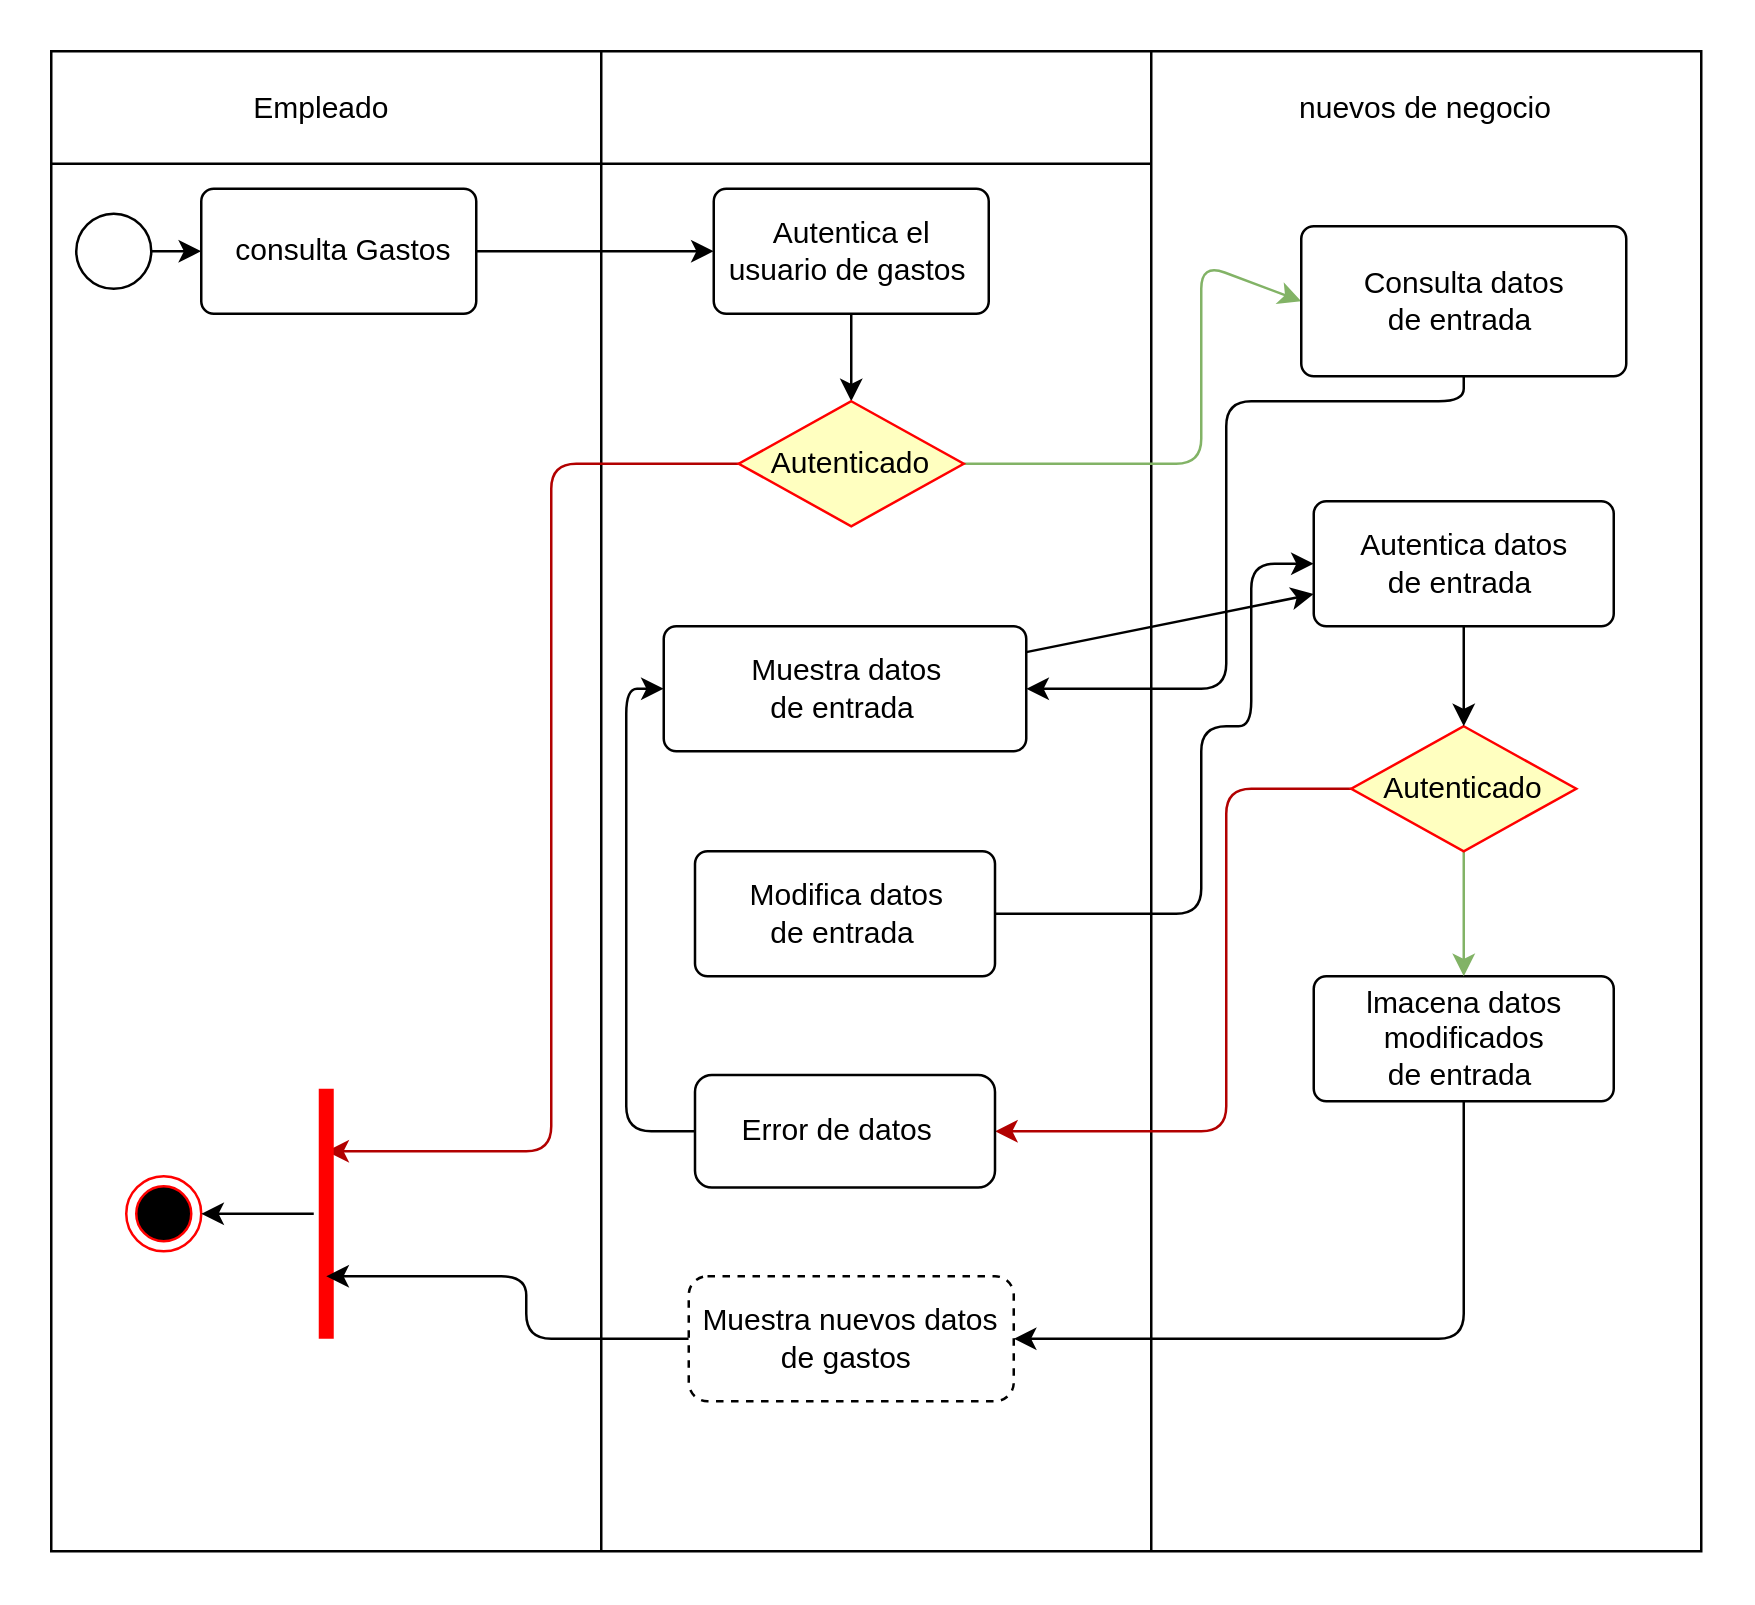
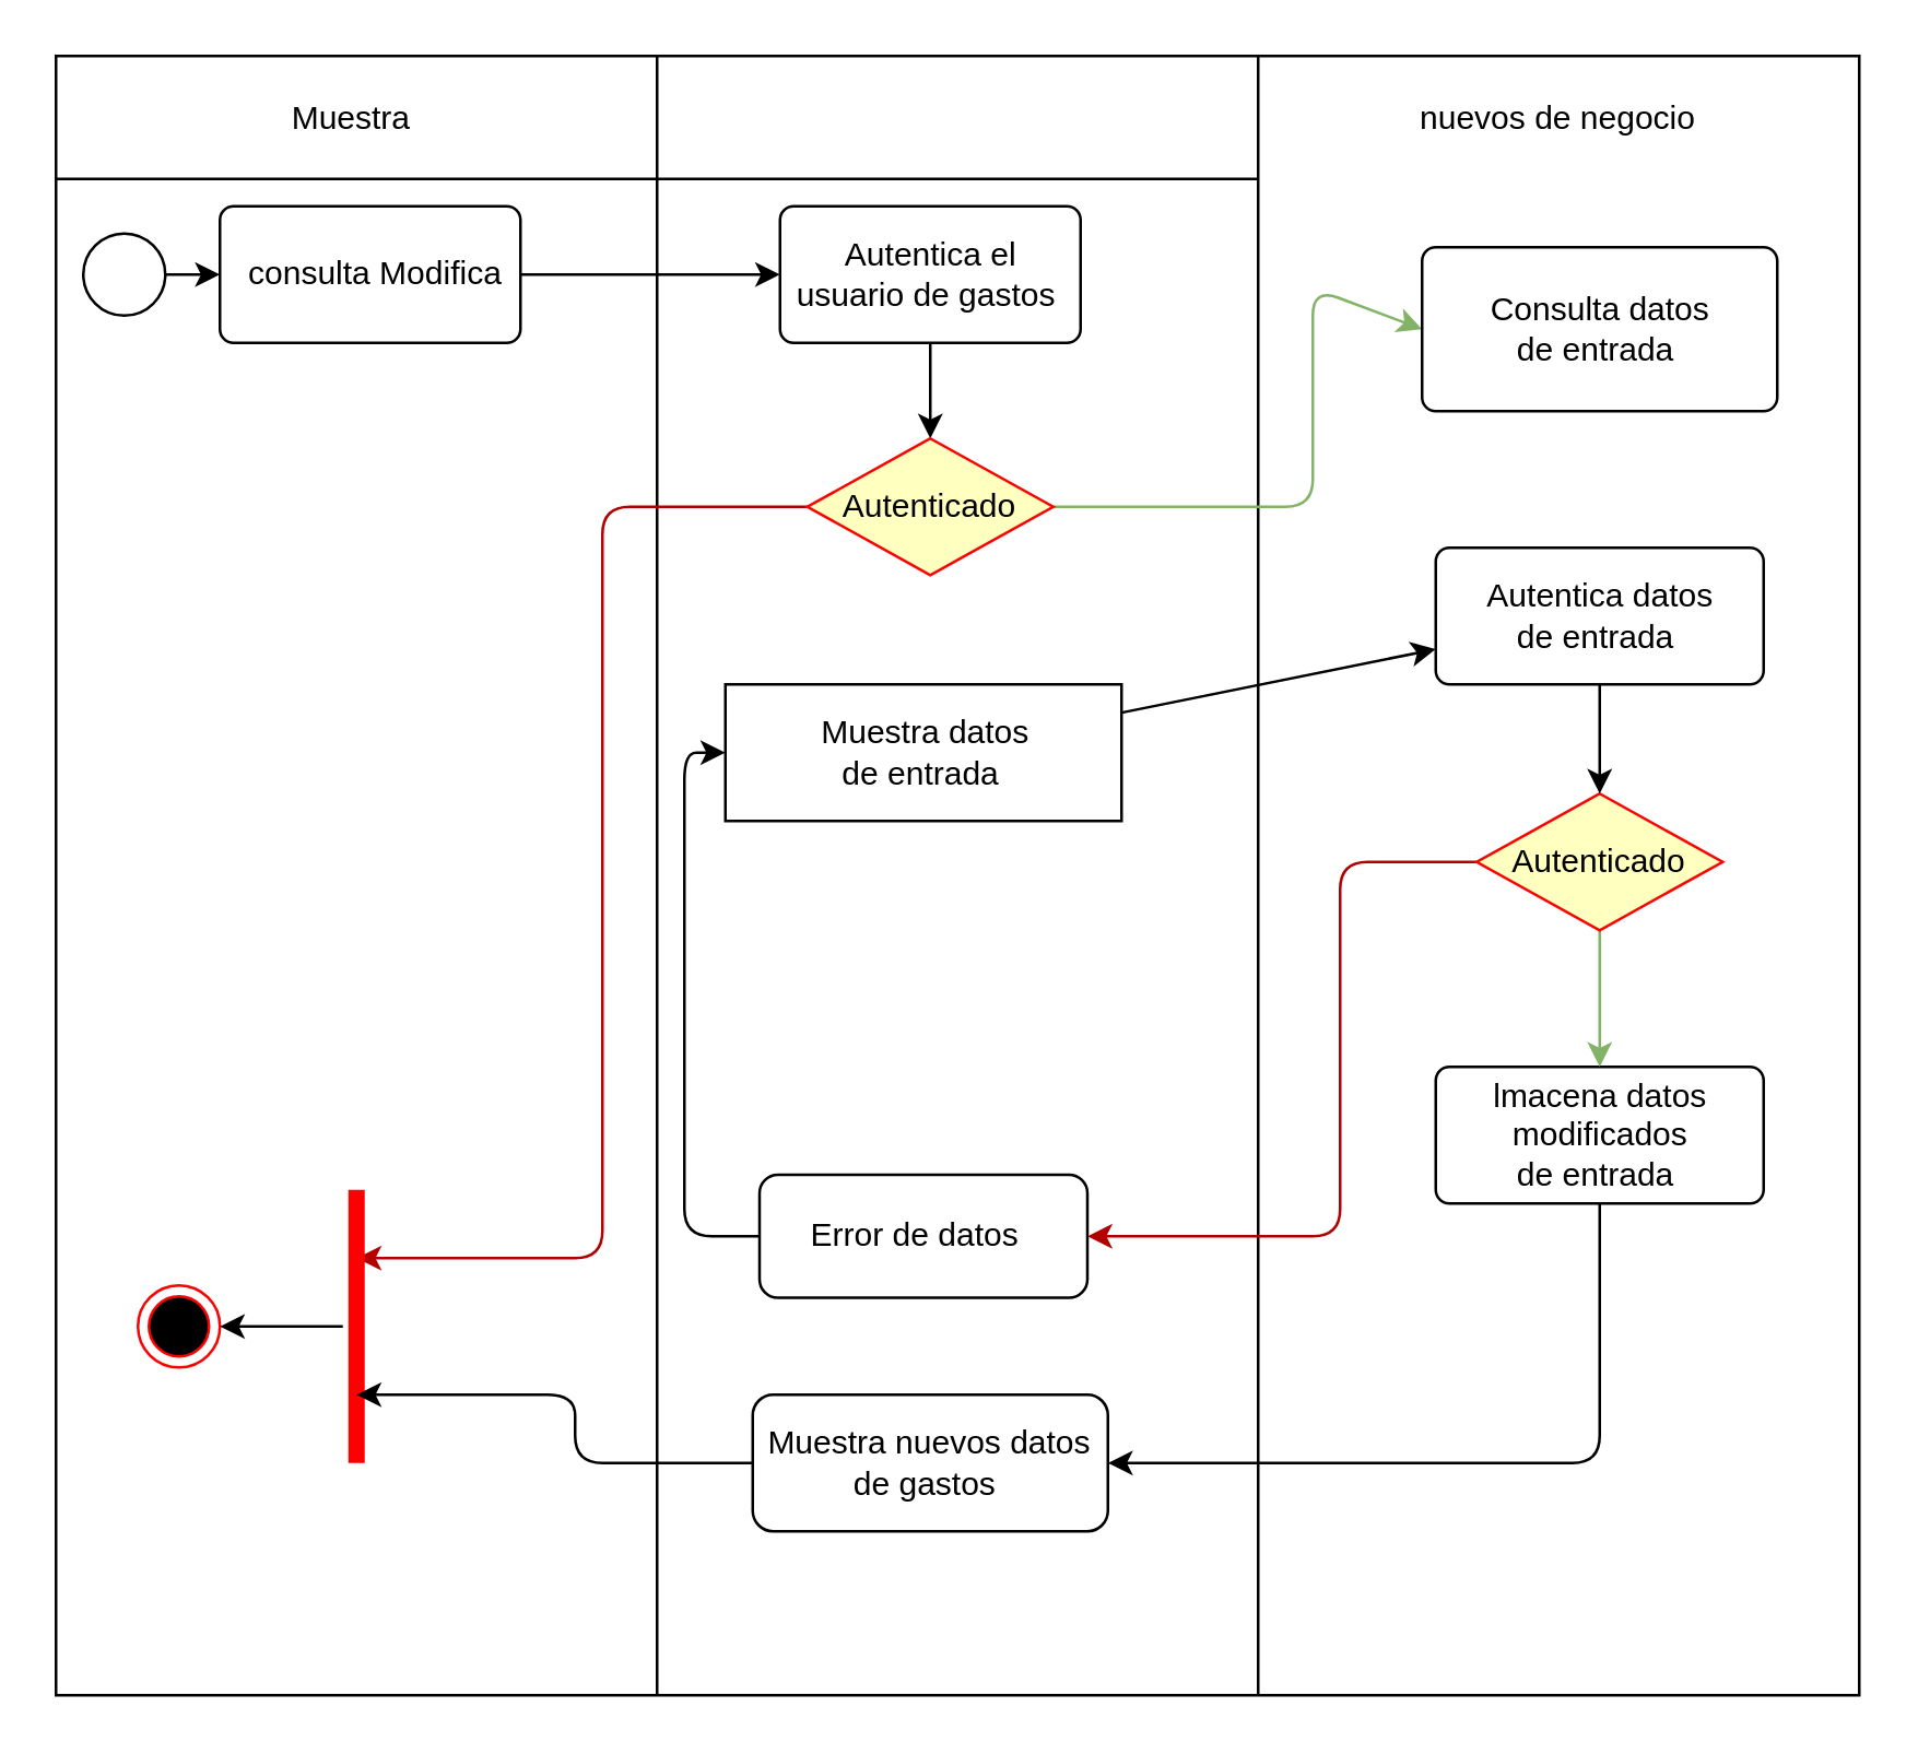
  <mxCell id="0" />
  <mxCell id="1" parent="0" />
  <mxCell id="2" value="" style="shape=table;startSize=0;container=1;collapsible=0;childLayout=tableLayout;" vertex="1" parent="1"><mxGeometry x="20" y="20" width="660" height="600" as="geometry" /></mxCell>
  <mxCell id="3" value="" style="shape=partialRectangle;collapsible=0;dropTarget=0;pointerEvents=0;fillColor=none;top=0;left=0;bottom=0;right=0;points=[[0,0.5],[1,0.5]];portConstraint=eastwest;" vertex="1" parent="2"><mxGeometry width="660" height="45" as="geometry" /></mxCell>
- <mxCell id="4" value="Empleado&amp;nbsp;" style="shape=partialRectangle;html=1;whiteSpace=wrap;connectable=0;overflow=hidden;fillColor=none;top=0;left=0;bottom=0;right=0;pointerEvents=1;" vertex="1" parent="3"><mxGeometry width="220" height="45" as="geometry"><mxRectangle width="220" height="45" as="alternateBounds" /></mxGeometry></mxCell>
+ <mxCell id="4" value="Muestra&amp;nbsp;" style="shape=partialRectangle;html=1;whiteSpace=wrap;connectable=0;overflow=hidden;fillColor=none;top=0;left=0;bottom=0;right=0;pointerEvents=1;" vertex="1" parent="3"><mxGeometry width="220" height="45" as="geometry"><mxRectangle width="220" height="45" as="alternateBounds" /></mxGeometry></mxCell>
  <mxCell id="5" value="nuevos de negocio" style="shape=partialRectangle;html=1;whiteSpace=wrap;connectable=0;overflow=hidden;fillColor=none;top=0;left=0;bottom=0;right=0;pointerEvents=1;" vertex="1" parent="3"><mxGeometry x="440" width="220" height="45" as="geometry"><mxRectangle width="220" height="45" as="alternateBounds" /></mxGeometry></mxCell>
  <mxCell id="6" value="" style="shape=partialRectangle;collapsible=0;dropTarget=0;pointerEvents=0;fillColor=none;top=0;left=0;bottom=0;right=0;points=[[0,0.5],[1,0.5]];portConstraint=eastwest;" vertex="1" parent="2"><mxGeometry y="45" width="660" height="555" as="geometry" /></mxCell>
  <mxCell id="7" value="" style="shape=partialRectangle;html=1;whiteSpace=wrap;connectable=0;overflow=hidden;fillColor=none;top=0;left=0;bottom=0;right=0;pointerEvents=1;" vertex="1" parent="6"><mxGeometry width="220" height="555" as="geometry"><mxRectangle width="220" height="555" as="alternateBounds" /></mxGeometry></mxCell>
  <mxCell id="8" value="" style="shape=partialRectangle;html=1;whiteSpace=wrap;connectable=0;overflow=hidden;fillColor=none;top=0;left=0;bottom=0;right=0;pointerEvents=1;" vertex="1" parent="6"><mxGeometry x="220" width="220" height="555" as="geometry"><mxRectangle width="220" height="555" as="alternateBounds" /></mxGeometry></mxCell>
  <mxCell id="9" value="" style="shape=partialRectangle;html=1;whiteSpace=wrap;connectable=0;overflow=hidden;fillColor=none;top=0;left=0;bottom=0;right=0;pointerEvents=1;" vertex="1" parent="6"><mxGeometry x="440" width="220" height="555" as="geometry"><mxRectangle width="220" height="555" as="alternateBounds" /></mxGeometry></mxCell>
  <mxCell id="10" style="edgeStyle=none;html=1;entryX=0;entryY=0.5;entryDx=0;entryDy=0;" edge="1" parent="1" source="11"><mxGeometry relative="1" as="geometry"><mxPoint x="80" y="100" as="targetPoint" /></mxGeometry></mxCell>
  <mxCell id="11" value="" style="ellipse;html=1;fillColor=#FFFFFF;" vertex="1" parent="1"><mxGeometry x="30" y="85" width="30" height="30" as="geometry" /></mxCell>
  <mxCell id="12" value="" style="ellipse;html=1;shape=endState;fillColor=#000000;strokeColor=#ff0000;" vertex="1" parent="1"><mxGeometry x="50" y="470" width="30" height="30" as="geometry" /></mxCell>
  <mxCell id="13" value="" style="edgeStyle=none;html=1;" edge="1" parent="1" source="14" target="16"><mxGeometry relative="1" as="geometry" /></mxCell>
- <mxCell id="14" value="&lt;span style=&quot;color: rgb(0 , 0 , 0)&quot;&gt;&amp;nbsp;consulta Gastos&lt;/span&gt;" style="html=1;align=center;verticalAlign=middle;rounded=1;absoluteArcSize=1;arcSize=10;dashed=0;fillColor=#FFFFFF;" vertex="1" parent="1"><mxGeometry x="80" y="75" width="110" height="50" as="geometry" /></mxCell>
+ <mxCell id="14" value="&lt;span style=&quot;color: rgb(0 , 0 , 0)&quot;&gt;&amp;nbsp;consulta Modifica&lt;/span&gt;" style="html=1;align=center;verticalAlign=middle;rounded=1;absoluteArcSize=1;arcSize=10;dashed=0;fillColor=#FFFFFF;" vertex="1" parent="1"><mxGeometry x="80" y="75" width="110" height="50" as="geometry" /></mxCell>
  <mxCell id="15" style="edgeStyle=none;html=1;entryX=0.5;entryY=0;entryDx=0;entryDy=0;" edge="1" parent="1" source="16" target="19"><mxGeometry relative="1" as="geometry" /></mxCell>
  <mxCell id="16" value="&lt;span style=&quot;color: rgb(0 , 0 , 0)&quot;&gt;Autentica el &lt;br&gt;usuario de gastos&amp;nbsp;&lt;/span&gt;" style="html=1;align=center;verticalAlign=middle;rounded=1;absoluteArcSize=1;arcSize=10;dashed=0;fillColor=#FFFFFF;" vertex="1" parent="1"><mxGeometry x="285" y="75" width="110" height="50" as="geometry" /></mxCell>
  <mxCell id="17" style="edgeStyle=none;html=1;entryX=0;entryY=0.5;entryDx=0;entryDy=0;fontColor=#00CC00;fillColor=#d5e8d4;strokeColor=#82b366;gradientColor=#97d077;exitX=1;exitY=0.5;exitDx=0;exitDy=0;" edge="1" parent="1" source="19" target="23"><mxGeometry relative="1" as="geometry"><mxPoint x="340" y="260" as="targetPoint" /><Array as="points"><mxPoint x="480" y="185" /><mxPoint x="480" y="105" /></Array></mxGeometry></mxCell>
  <mxCell id="18" style="edgeStyle=none;html=1;entryX=0.75;entryY=0.5;entryDx=0;entryDy=0;entryPerimeter=0;fontColor=#FFFFFF;fillColor=#e51400;strokeColor=#B20000;" edge="1" parent="1" source="19" target="29"><mxGeometry relative="1" as="geometry"><Array as="points"><mxPoint x="220" y="185" /><mxPoint x="220" y="460" /></Array></mxGeometry></mxCell>
  <mxCell id="19" value="&lt;span style=&quot;color: rgb(0 , 0 , 0)&quot;&gt;Autenticado&lt;/span&gt;" style="rhombus;whiteSpace=wrap;html=1;fillColor=#ffffc0;strokeColor=#ff0000;" vertex="1" parent="1"><mxGeometry x="295" y="160" width="90" height="50" as="geometry" /></mxCell>
  <mxCell id="20" value="&lt;font color=&quot;#ffffff&quot;&gt;NO&lt;/font&gt;" style="text;html=1;resizable=0;autosize=1;align=center;verticalAlign=middle;points=[];fillColor=none;strokeColor=none;rounded=0;fontColor=#00CC00;" vertex="1" parent="1"><mxGeometry x="265" y="190" width="30" height="20" as="geometry" /></mxCell>
  <mxCell id="21" value="&lt;font color=&quot;#ffffff&quot;&gt;SI&lt;/font&gt;" style="text;html=1;resizable=0;autosize=1;align=center;verticalAlign=middle;points=[];fillColor=none;strokeColor=none;rounded=0;fontColor=#00CC00;" vertex="1" parent="1"><mxGeometry x="395" y="190" width="30" height="20" as="geometry" /></mxCell>
- <mxCell id="22" style="edgeStyle=none;html=1;entryX=1;entryY=0.5;entryDx=0;entryDy=0;fontColor=#FFFFFF;exitX=0.5;exitY=1;exitDx=0;exitDy=0;" edge="1" parent="1" source="23" target="27"><mxGeometry relative="1" as="geometry"><Array as="points"><mxPoint x="585" y="160" /><mxPoint x="490" y="160" /><mxPoint x="490" y="275" /></Array></mxGeometry></mxCell>
  <mxCell id="23" value="&lt;span style=&quot;color: rgb(0 , 0 , 0)&quot;&gt;Consulta datos &lt;br&gt;de entrada&amp;nbsp;&lt;/span&gt;" style="html=1;align=center;verticalAlign=middle;rounded=1;absoluteArcSize=1;arcSize=10;dashed=0;fillColor=#FFFFFF;" vertex="1" parent="1"><mxGeometry x="520" y="90" width="130" height="60" as="geometry" /></mxCell>
- <mxCell id="24" style="edgeStyle=none;html=1;entryX=0;entryY=0.5;entryDx=0;entryDy=0;" edge="1" parent="1" source="25" target="36"><mxGeometry relative="1" as="geometry"><Array as="points"><mxPoint x="480" y="365" /><mxPoint x="480" y="290" /><mxPoint x="500" y="290" /><mxPoint x="500" y="225" /></Array></mxGeometry></mxCell>
- <mxCell id="25" value="&lt;font color=&quot;#000000&quot;&gt;Modifica datos &lt;br&gt;de entrada&amp;nbsp;&lt;/font&gt;" style="html=1;align=center;verticalAlign=middle;rounded=1;absoluteArcSize=1;arcSize=10;dashed=0;fillColor=#FFFFFF;" vertex="1" parent="1"><mxGeometry x="277.5" y="340" width="120" height="50" as="geometry" /></mxCell>
  <mxCell id="26" style="edgeStyle=none;html=1;" edge="1" parent="1" source="27" target="36"><mxGeometry relative="1" as="geometry" /></mxCell>
- <mxCell id="27" value="&lt;font color=&quot;#000000&quot;&gt;Muestra datos &lt;br&gt;de entrada&amp;nbsp;&lt;/font&gt;" style="html=1;align=center;verticalAlign=middle;rounded=1;absoluteArcSize=1;arcSize=10;dashed=0;fillColor=#FFFFFF;" vertex="1" parent="1"><mxGeometry x="265" y="250" width="145" height="50" as="geometry" /></mxCell>
+ <mxCell id="27" value="&lt;font color=&quot;#000000&quot;&gt;Muestra datos &lt;br&gt;de entrada&amp;nbsp;&lt;/font&gt;" style="html=1;align=center;verticalAlign=middle;absoluteArcSize=1;arcSize=10;dashed=0;fillColor=#FFFFFF;rounded=0;" vertex="1" parent="1"><mxGeometry x="265" y="250" width="145" height="50" as="geometry" /></mxCell>
  <mxCell id="28" style="edgeStyle=none;html=1;entryX=1;entryY=0.5;entryDx=0;entryDy=0;fontColor=#FFFFFF;" edge="1" parent="1" source="29" target="12"><mxGeometry relative="1" as="geometry" /></mxCell>
  <mxCell id="29" value="" style="shape=line;html=1;strokeWidth=6;strokeColor=#ff0000;rotation=-90;" vertex="1" parent="1"><mxGeometry x="80" y="480" width="100" height="10" as="geometry" /></mxCell>
  <mxCell id="30" style="edgeStyle=none;html=1;entryX=1;entryY=0.5;entryDx=0;entryDy=0;" edge="1" parent="1" source="31" target="42"><mxGeometry relative="1" as="geometry"><Array as="points"><mxPoint x="585" y="535" /></Array></mxGeometry></mxCell>
  <mxCell id="31" value="&lt;font color=&quot;#000000&quot;&gt;lmacena datos &lt;br&gt;modificados&lt;br&gt;de entrada&amp;nbsp;&lt;/font&gt;" style="html=1;align=center;verticalAlign=middle;rounded=1;absoluteArcSize=1;arcSize=10;dashed=0;fillColor=#FFFFFF;" vertex="1" parent="1"><mxGeometry x="525" y="390" width="120" height="50" as="geometry" /></mxCell>
  <mxCell id="32" style="edgeStyle=none;html=1;entryX=0.5;entryY=0;entryDx=0;entryDy=0;fillColor=#d5e8d4;strokeColor=#82b366;gradientColor=#97d077;" edge="1" parent="1" source="34" target="31"><mxGeometry relative="1" as="geometry" /></mxCell>
  <mxCell id="33" style="edgeStyle=none;html=1;entryX=1;entryY=0.5;entryDx=0;entryDy=0;fillColor=#e51400;strokeColor=#B20000;" edge="1" parent="1" source="34" target="38"><mxGeometry relative="1" as="geometry"><Array as="points"><mxPoint x="490" y="315" /><mxPoint x="490" y="370" /><mxPoint x="490" y="452" /></Array></mxGeometry></mxCell>
  <mxCell id="34" value="&lt;span style=&quot;color: rgb(0 , 0 , 0)&quot;&gt;Autenticado&lt;/span&gt;" style="rhombus;whiteSpace=wrap;html=1;fillColor=#ffffc0;strokeColor=#ff0000;" vertex="1" parent="1"><mxGeometry x="540" y="290" width="90" height="50" as="geometry" /></mxCell>
  <mxCell id="35" style="edgeStyle=none;html=1;entryX=0.5;entryY=0;entryDx=0;entryDy=0;" edge="1" parent="1" source="36" target="34"><mxGeometry relative="1" as="geometry" /></mxCell>
  <mxCell id="36" value="&lt;font color=&quot;#000000&quot;&gt;Autentica datos &lt;br&gt;de entrada&amp;nbsp;&lt;/font&gt;" style="html=1;align=center;verticalAlign=middle;rounded=1;absoluteArcSize=1;arcSize=10;dashed=0;fillColor=#FFFFFF;" vertex="1" parent="1"><mxGeometry x="525" y="200" width="120" height="50" as="geometry" /></mxCell>
  <mxCell id="37" style="edgeStyle=none;html=1;entryX=0;entryY=0.5;entryDx=0;entryDy=0;" edge="1" parent="1" source="38" target="27"><mxGeometry relative="1" as="geometry"><Array as="points"><mxPoint x="250" y="452" /><mxPoint x="250" y="275" /></Array></mxGeometry></mxCell>
  <mxCell id="38" value="Error de datos&amp;nbsp;&amp;nbsp;" style="whiteSpace=wrap;html=1;fillColor=#FFFFFF;fontColor=#000000;rounded=1;" vertex="1" parent="1"><mxGeometry x="277.5" y="429.5" width="120" height="45" as="geometry" /></mxCell>
  <mxCell id="39" value="&lt;font color=&quot;#ffffff&quot;&gt;SI&lt;/font&gt;" style="text;html=1;resizable=0;autosize=1;align=center;verticalAlign=middle;points=[];fillColor=none;strokeColor=none;rounded=0;fontColor=#00CC00;" vertex="1" parent="1"><mxGeometry x="590" y="350" width="30" height="20" as="geometry" /></mxCell>
  <mxCell id="40" value="&lt;font color=&quot;#ffffff&quot;&gt;NO&lt;/font&gt;" style="text;html=1;resizable=0;autosize=1;align=center;verticalAlign=middle;points=[];fillColor=none;strokeColor=none;rounded=0;fontColor=#00CC00;" vertex="1" parent="1"><mxGeometry x="510" y="320" width="30" height="20" as="geometry" /></mxCell>
  <mxCell id="41" style="edgeStyle=none;html=1;entryX=0.25;entryY=0.5;entryDx=0;entryDy=0;entryPerimeter=0;" edge="1" parent="1" source="42" target="29"><mxGeometry relative="1" as="geometry"><Array as="points"><mxPoint x="210" y="535" /><mxPoint x="210" y="510" /></Array></mxGeometry></mxCell>
- <mxCell id="42" value="Muestra nuevos datos de gastos&amp;nbsp;" style="whiteSpace=wrap;html=1;fillColor=#FFFFFF;fontColor=#000000;rounded=1;dashed=1;" vertex="1" parent="1"><mxGeometry x="275" y="510" width="130" height="50" as="geometry" /></mxCell>
+ <mxCell id="42" value="Muestra nuevos datos de gastos&amp;nbsp;" style="whiteSpace=wrap;html=1;fillColor=#FFFFFF;fontColor=#000000;rounded=1;" vertex="1" parent="1"><mxGeometry x="275" y="510" width="130" height="50" as="geometry" /></mxCell>
